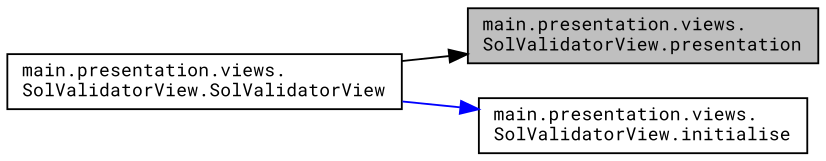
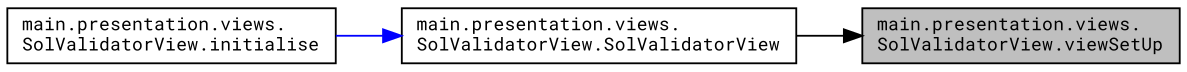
  digraph {
    fontname="Roboto Mono"
    rankdir=RL
    node [color=black fillcolor=white fontname="Roboto Mono" fontsize=10 shape=record style=filled]
    edge [dir=back fontname="Roboto Mono" fontsize=10 labelfontname=Helvetica labelfontsize=10 style=solid]
-   n1 [fillcolor=grey75 fontcolor=black height=0.2 label="main.presentation.views.\lSolValidatorView.presentation" width=0.4]
+   n1 [fillcolor=grey75 fontcolor=black height=0.2 label="main.presentation.views.\lSolValidatorView.viewSetUp" width=0.4]
    n2 [height=0.2 label="main.presentation.views.\lSolValidatorView.SolValidatorView" width=0.4]
    n3 [height=0.2 label="main.presentation.views.\lSolValidatorView.initialise" width=0.4]
    n1 -> n2 [color=black]
-   n3 -> n2 [color=blue]
+   n2 -> n3 [color=blue]
  }
